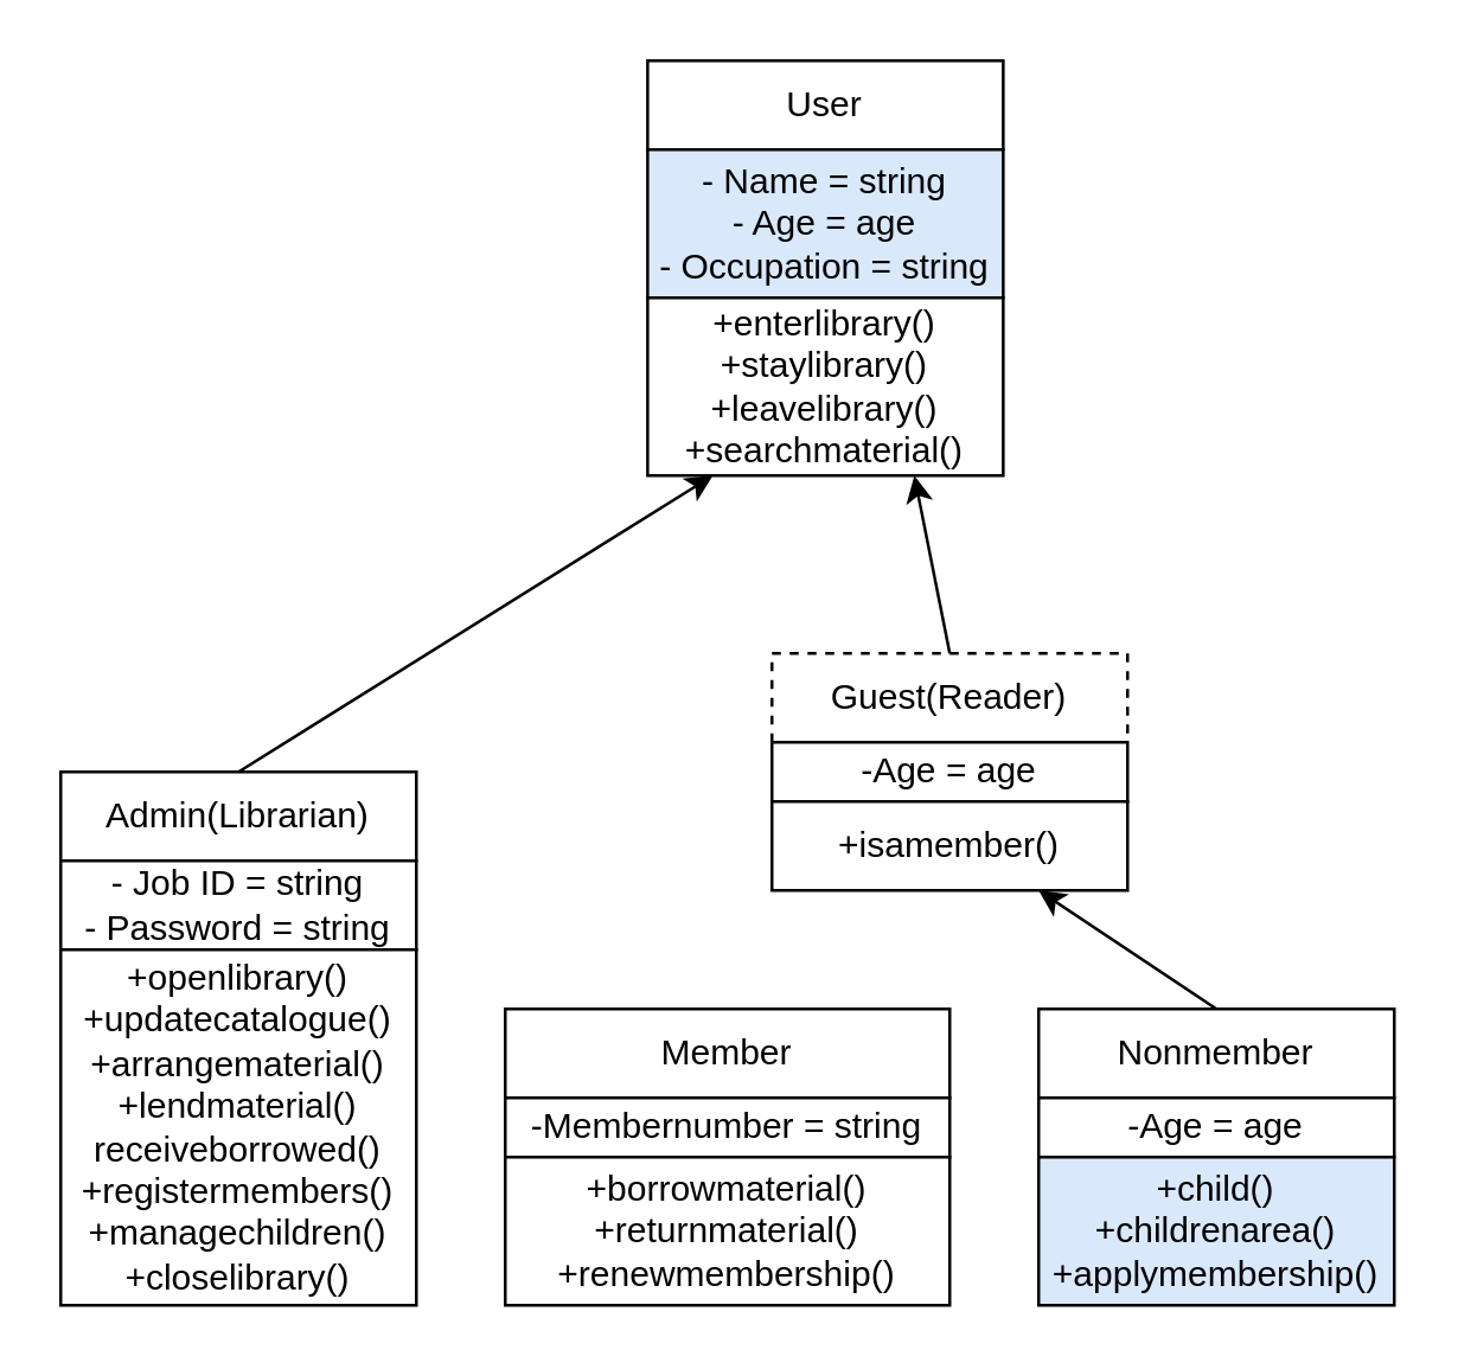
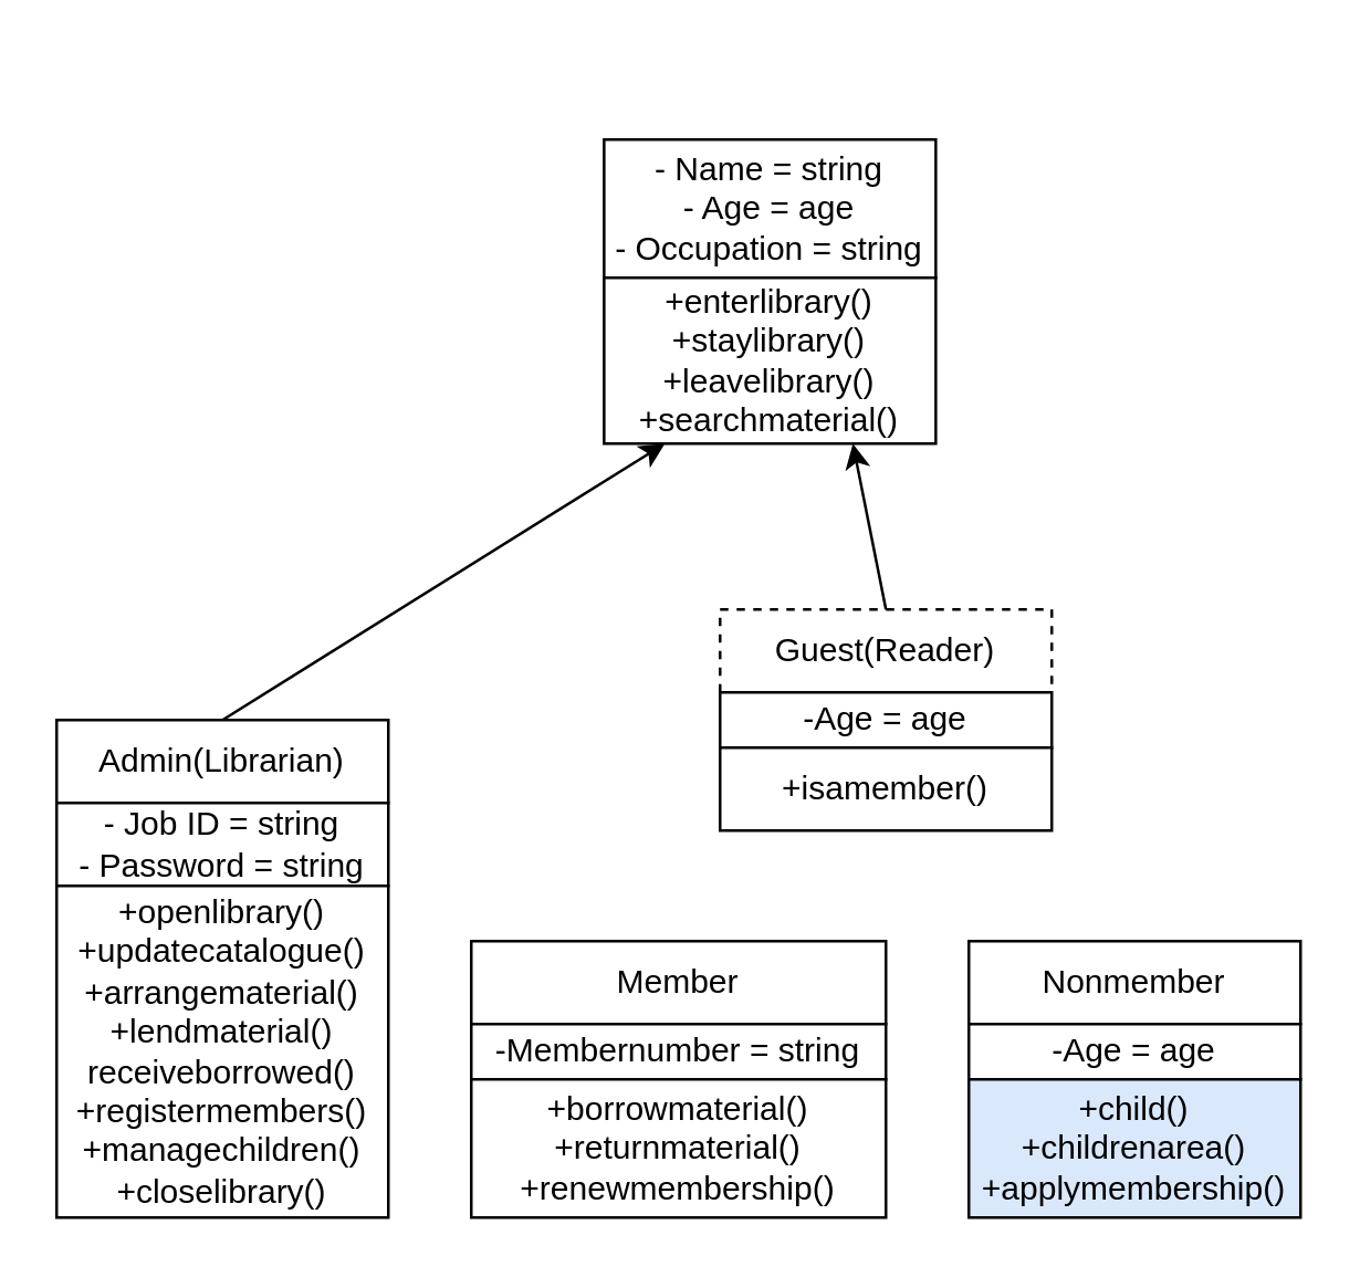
  <mxCell id="0" />
  <mxCell id="1" parent="0" />
- <mxCell id="2" value="User" style="rounded=0;whiteSpace=wrap;html=1;" parent="1" vertex="1"><mxGeometry x="218.04" y="20" width="120" height="30" as="geometry" /></mxCell>
- <mxCell id="3" value="- Name = string&lt;br&gt;- Age = age&lt;br&gt;- Occupation = string" style="rounded=0;whiteSpace=wrap;html=1;fillColor=#dae8fc;" parent="1" vertex="1"><mxGeometry x="218.04" y="50" width="120" height="50" as="geometry" /></mxCell>
+ <mxCell id="3" value="- Name = string&lt;br&gt;- Age = age&lt;br&gt;- Occupation = string" style="rounded=0;whiteSpace=wrap;html=1;" parent="1" vertex="1"><mxGeometry x="218.04" y="50" width="120" height="50" as="geometry" /></mxCell>
  <mxCell id="4" value="Admin(Librarian)" style="rounded=0;whiteSpace=wrap;html=1;" parent="1" vertex="1"><mxGeometry x="20" y="260" width="120" height="30" as="geometry" /></mxCell>
  <mxCell id="5" value="Guest(Reader)" style="rounded=0;whiteSpace=wrap;html=1;dashed=1;" parent="1" vertex="1"><mxGeometry x="260" y="220" width="120" height="30" as="geometry" /></mxCell>
  <mxCell id="6" value="Member" style="rounded=0;whiteSpace=wrap;html=1;" parent="1" vertex="1"><mxGeometry x="170" y="340" width="150" height="30" as="geometry" /></mxCell>
  <mxCell id="7" value="Nonmember" style="rounded=0;whiteSpace=wrap;html=1;" parent="1" vertex="1"><mxGeometry x="350" y="340" width="120" height="30" as="geometry" /></mxCell>
  <mxCell id="8" value="- Job ID = string&lt;br&gt;- Password = string" style="rounded=0;whiteSpace=wrap;html=1;" parent="1" vertex="1"><mxGeometry x="20" y="290" width="120" height="30" as="geometry" /></mxCell>
  <mxCell id="9" value="+openlibrary()&lt;br&gt;+updatecatalogue()&lt;br&gt;+arrangematerial()&lt;br&gt;+lendmaterial()&lt;br&gt;receiveborrowed()&lt;br&gt;+registermembers()&lt;br&gt;+managechildren()&lt;br&gt;+closelibrary()" style="rounded=0;whiteSpace=wrap;html=1;" parent="1" vertex="1"><mxGeometry x="20" y="320" width="120" height="120" as="geometry" /></mxCell>
  <mxCell id="10" value="-Age = age" style="rounded=0;whiteSpace=wrap;html=1;" parent="1" vertex="1"><mxGeometry x="260" y="250" width="120" height="20" as="geometry" /></mxCell>
  <mxCell id="11" value="" style="endArrow=classic;html=1;rounded=0;exitX=0.5;exitY=0;exitDx=0;exitDy=0;entryX=0.183;entryY=1;entryDx=0;entryDy=0;entryPerimeter=0;" parent="1" source="4" target="13" edge="1"><mxGeometry width="50" height="50" relative="1" as="geometry"><mxPoint x="160" y="257" as="sourcePoint" /><mxPoint x="170" y="140" as="targetPoint" /></mxGeometry></mxCell>
- <mxCell id="12" value="" style="endArrow=classic;html=1;rounded=0;exitX=0.5;exitY=0;exitDx=0;exitDy=0;entryX=0.75;entryY=1;entryDx=0;entryDy=0;" parent="1" source="7" edge="1" target="16"><mxGeometry width="50" height="50" relative="1" as="geometry"><mxPoint x="368.04" y="330" as="sourcePoint" /><mxPoint x="380" y="350" as="targetPoint" /></mxGeometry></mxCell>
  <mxCell id="13" value="+enterlibrary()&lt;br&gt;+staylibrary()&lt;br&gt;+leavelibrary()&lt;br&gt;+searchmaterial()&lt;br&gt;" style="rounded=0;whiteSpace=wrap;html=1;" vertex="1" parent="1"><mxGeometry x="218.04" y="100" width="120" height="60" as="geometry" /></mxCell>
  <mxCell id="14" value="-Membernumber = string" style="rounded=0;whiteSpace=wrap;html=1;" vertex="1" parent="1"><mxGeometry x="170" y="370" width="150" height="20" as="geometry" /></mxCell>
  <mxCell id="15" value="" style="endArrow=classic;html=1;rounded=0;entryX=0.75;entryY=1;entryDx=0;entryDy=0;exitX=0.5;exitY=0;exitDx=0;exitDy=0;" edge="1" parent="1" source="5" target="13"><mxGeometry width="50" height="50" relative="1" as="geometry"><mxPoint x="240" y="290" as="sourcePoint" /><mxPoint x="290" y="240" as="targetPoint" /></mxGeometry></mxCell>
  <mxCell id="16" value="+isamember()" style="rounded=0;whiteSpace=wrap;html=1;" vertex="1" parent="1"><mxGeometry x="260" y="270" width="120" height="30" as="geometry" /></mxCell>
  <mxCell id="17" value="+borrowmaterial()&lt;br&gt;+returnmaterial()&lt;br&gt;+renewmembership()" style="rounded=0;whiteSpace=wrap;html=1;" vertex="1" parent="1"><mxGeometry x="170" y="390" width="150" height="50" as="geometry" /></mxCell>
  <mxCell id="18" value="-Age = age" style="rounded=0;whiteSpace=wrap;html=1;" vertex="1" parent="1"><mxGeometry x="350" y="370" width="120" height="20" as="geometry" /></mxCell>
  <mxCell id="19" value="+child()&lt;br&gt;+childrenarea()&lt;br&gt;+applymembership()&lt;br&gt;" style="rounded=0;whiteSpace=wrap;html=1;fillColor=#dae8fc;" vertex="1" parent="1"><mxGeometry x="350" y="390" width="120" height="50" as="geometry" /></mxCell>
